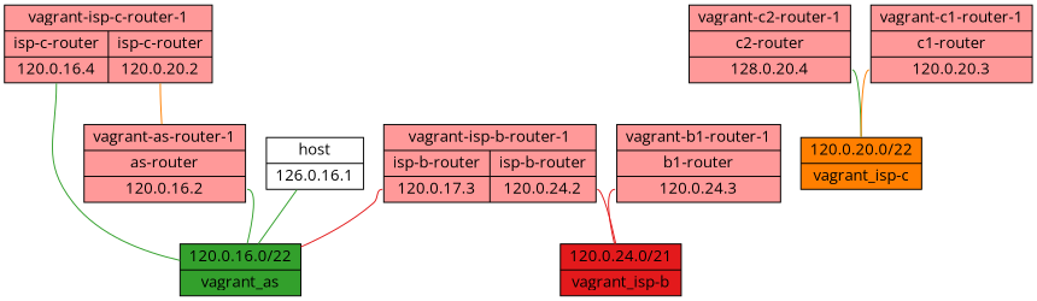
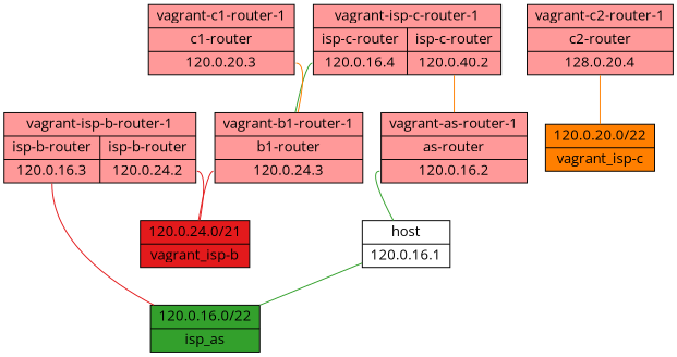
  graph {
    fontname="Open Sans"
    splines=true
    node [fillcolor="#ff9999" fontname="Open Sans" shape=record style=filled]
    edge [color="#e31a1c" fontname="Open Sans"]
-   n1 [fillcolor="#33a02c" label="{<gw_iface> 120.0.16.0/22 | vagrant_as}"]
+   n1 [fillcolor="#33a02c" label="{<gw_iface> 120.0.16.0/22 | isp_as}"]
    n2 [fillcolor="#e31a1c" label="{<gw_iface> 120.0.24.0/21 | vagrant_isp-b}"]
    n3 [fillcolor="#ff7f00" label="{<gw_iface> 120.0.20.0/22 | vagrant_isp-c}"]
-   n4 [label="{ vagrant-isp-b-router-1 | { { isp-b-router |<6a87d20a534afd9f1e2dcc192b7a10bb7fae614210174230a90a6f3b30e7a034> 120.0.17.3 } | { isp-b-router |<78d1fae25dddd14ed39f817dec1077d0b62613c8db639d7d84afa3ddfbdbd58d> 120.0.24.2 } } }"]
+   n4 [label="{ vagrant-isp-b-router-1 | { { isp-b-router |<6a87d20a534afd9f1e2dcc192b7a10bb7fae614210174230a90a6f3b30e7a034> 120.0.16.3 } | { isp-b-router |<78d1fae25dddd14ed39f817dec1077d0b62613c8db639d7d84afa3ddfbdbd58d> 120.0.24.2 } } }"]
    n5 [label="{ vagrant-c2-router-1 | { { c2-router |<49dc7e2778f074caedab119cc9f98f92c278d8cc63051248e650e8e7d1a0c61e> 128.0.20.4 } } }"]
    n6 [label="{ vagrant-b1-router-1 | { { b1-router |<833284fc652534bdd58fd68e45e9a7e793dcdcd97fdba373b7e84f367767434c> 120.0.24.3 } } }"]
-   n7 [label="{ vagrant-isp-c-router-1 | { { isp-c-router |<2f398b36c637a2591934b9e5bb5fa51962bfecf5aca749db67c829c67df5a8c9> 120.0.16.4 } | { isp-c-router |<d8221d46325e4f6f30791035b943ca6fa477d04e2fdc62f38c307f5d8ef92a7d> 120.0.20.2 } } }"]
+   n7 [label="{ vagrant-isp-c-router-1 | { { isp-c-router |<2f398b36c637a2591934b9e5bb5fa51962bfecf5aca749db67c829c67df5a8c9> 120.0.16.4 } | { isp-c-router |<d8221d46325e4f6f30791035b943ca6fa477d04e2fdc62f38c307f5d8ef92a7d> 120.0.40.2 } } }"]
    n8 [label="{ vagrant-as-router-1 | { { as-router |<14b3a191d45f6ec2f2017bfefdc923efca02a1d99c2528346497de1b4984e8f6> 120.0.16.2 } } }"]
    n9 [label="{ vagrant-c1-router-1 | { { c1-router |<5d50a019e950dbc1d5fbdfb8da0fcdeebb3e8c4e5e7da9eb50f8eea08dfec390> 120.0.20.3 } } }"]
-   n10 [fillcolor="#ffffff" label="{ host | 126.0.16.1 }"]
+   n10 [fillcolor="#ffffff" label="{ host | 120.0.16.1 }"]
    n4 -- n1 [tailport="6a87d20a534afd9f1e2dcc192b7a10bb7fae614210174230a90a6f3b30e7a034"]
    n4 -- n2 [tailport="78d1fae25dddd14ed39f817dec1077d0b62613c8db639d7d84afa3ddfbdbd58d"]
-   n5 -- n3 [color="#33a02c" tailport="49dc7e2778f074caedab119cc9f98f92c278d8cc63051248e650e8e7d1a0c61e"]
+   n5 -- n3 [color="#ff7f00" tailport="49dc7e2778f074caedab119cc9f98f92c278d8cc63051248e650e8e7d1a0c61e"]
    n6 -- n2 [tailport="833284fc652534bdd58fd68e45e9a7e793dcdcd97fdba373b7e84f367767434c"]
-   n7 -- n1 [color="#33a02c" tailport="2f398b36c637a2591934b9e5bb5fa51962bfecf5aca749db67c829c67df5a8c9"]
+   n7 -- n6 [color="#33a02c" tailport="2f398b36c637a2591934b9e5bb5fa51962bfecf5aca749db67c829c67df5a8c9"]
    n7 -- n8 [color="#ff7f00" tailport=d8221d46325e4f6f30791035b943ca6fa477d04e2fdc62f38c307f5d8ef92a7d]
-   n8 -- n1 [color="#33a02c" tailport="14b3a191d45f6ec2f2017bfefdc923efca02a1d99c2528346497de1b4984e8f6"]
-   n9 -- n3 [color="#ff7f00" tailport="5d50a019e950dbc1d5fbdfb8da0fcdeebb3e8c4e5e7da9eb50f8eea08dfec390"]
+   n8 -- n10 [color="#33a02c" tailport="14b3a191d45f6ec2f2017bfefdc923efca02a1d99c2528346497de1b4984e8f6"]
+   n9 -- n6 [color="#ff7f00" tailport="5d50a019e950dbc1d5fbdfb8da0fcdeebb3e8c4e5e7da9eb50f8eea08dfec390"]
    n10 -- n1 [color="#33a02c"]
  }
